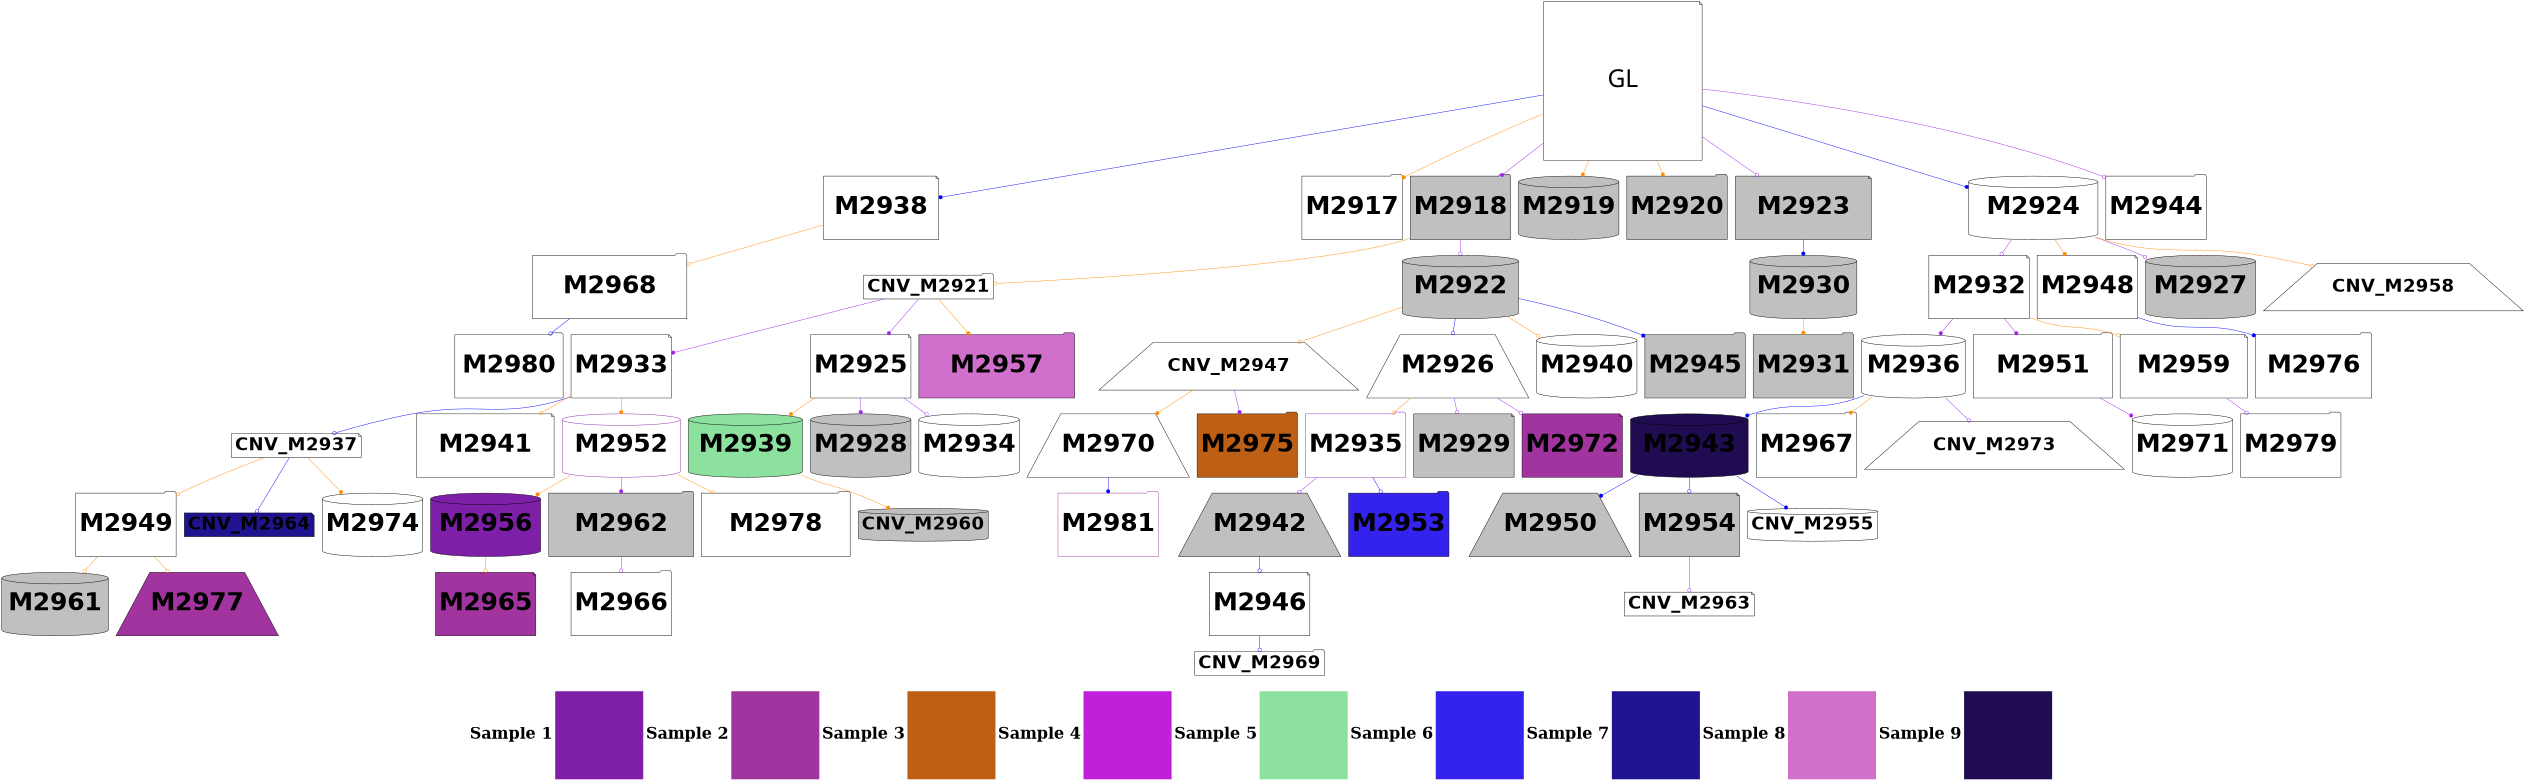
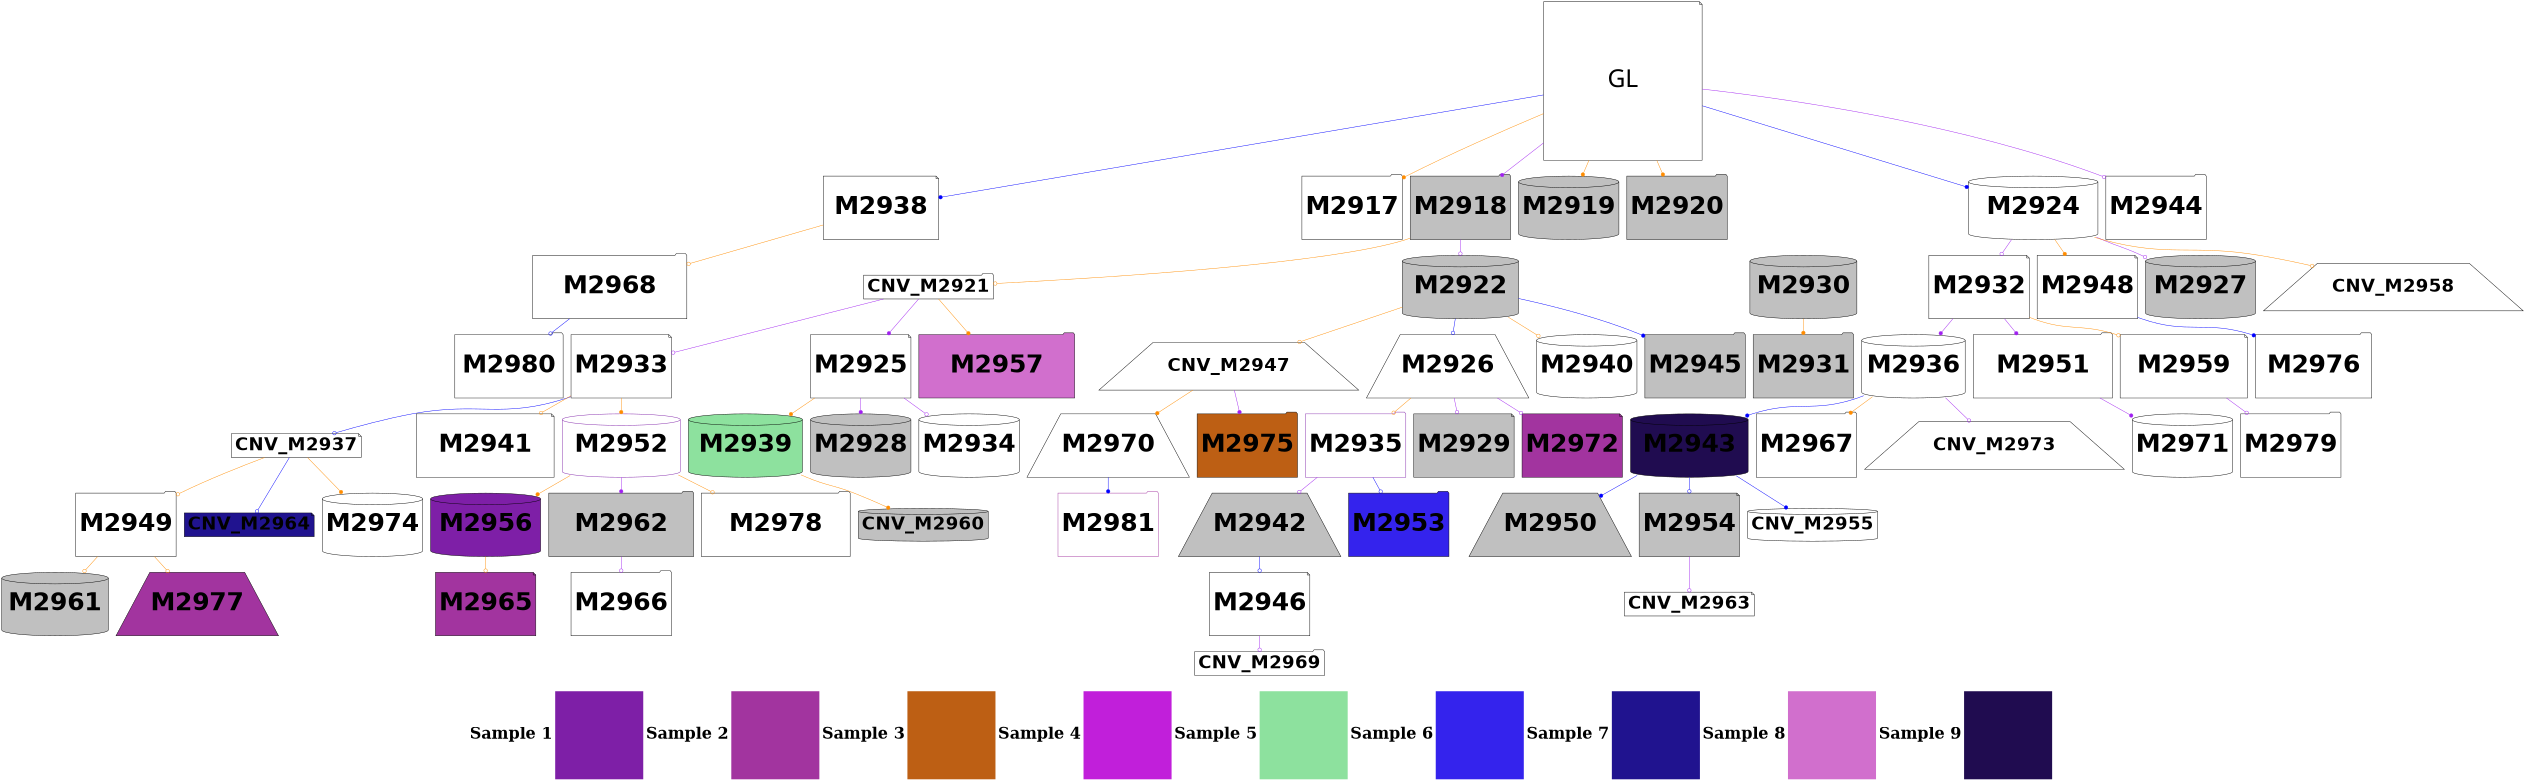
  digraph {
    rankdir=TB
    node [shape=folder fillcolor=white fontname="helvetica-bold" fontsize=56 style=filled]
    edge [arrowhead=odot color=darkorange]
    n1 [label=<<TABLE border="0" cellborder="0" cellspacing="0">  <TR><TD width="200" height="200" colspan="1"><FONT POINT-SIZE="36.0"><B>Sample 1</B></FONT></TD><TD width="200" height="200" colspan="1" BGCOLOR="#7e1fa7"></TD> <TD width="200" height="200" colspan="1"><FONT POINT-SIZE="36.0"><B>Sample 2</B></FONT></TD><TD width="200" height="200" colspan="1" BGCOLOR="#a2349f"></TD> <TD width="200" height="200" colspan="1"><FONT POINT-SIZE="36.0"><B>Sample 3</B></FONT></TD><TD width="200" height="200" colspan="1" BGCOLOR="#bd5f14"></TD> <TD width="200" height="200" colspan="1"><FONT POINT-SIZE="36.0"><B>Sample 4</B></FONT></TD><TD width="200" height="200" colspan="1" BGCOLOR="#c11fda"></TD> <TD width="200" height="200" colspan="1"><FONT POINT-SIZE="36.0"><B>Sample 5</B></FONT></TD><TD width="200" height="200" colspan="1" BGCOLOR="#8de19e"></TD> <TD width="200" height="200" colspan="1"><FONT POINT-SIZE="36.0"><B>Sample 6</B></FONT></TD><TD width="200" height="200" colspan="1" BGCOLOR="#3423ed"></TD> <TD width="200" height="200" colspan="1"><FONT POINT-SIZE="36.0"><B>Sample 7</B></FONT></TD><TD width="200" height="200" colspan="1" BGCOLOR="#20138f"></TD> <TD width="200" height="200" colspan="1"><FONT POINT-SIZE="36.0"><B>Sample 8</B></FONT></TD><TD width="200" height="200" colspan="1" BGCOLOR="#d16fcd"></TD> <TD width="200" height="200" colspan="1"><FONT POINT-SIZE="36.0"><B>Sample 9</B></FONT></TD><TD width="200" height="200" colspan="1" BGCOLOR="#200c50"></TD> </TR></TABLE>> margin=0 shape=none fillcolor="" fontname="" fontsize="" style=""]
    n2 [height=2 label=M2932 shape=note width=2.12]
    n3 [height=2 label=M2936 shape=cylinder width=3.27]
    n4 [height=2 label=M2951 width=4.39]
    n5 [height=2 label=M2959 shape=note width=4.02]
    n6 [fillcolor="#200c50" height=2 label=M2943 shape=cylinder width=3.71]
    n7 [height=2 label=M2967 width=3]
    n8 [fontsize=42 label=CNV_M2973 shape=trapezium]
    n9 [height=2 label=M2971 shape=cylinder width=0.94]
    n10 [height=2 label=M2979 width=2.73]
    n11 [fillcolor=grey height=2 label=M2950 shape=trapezium width=4.64]
    n12 [fillcolor=grey height=2 label=M2954 shape=note width=0.64]
    n13 [fontsize=42 label=CNV_M2955 shape=cylinder]
    n14 [height=2 label=M2933 shape=note width=1.78]
    n15 [fontsize=42 label=CNV_M2937 shape=note]
    n16 [height=2 label=M2941 shape=note width=4.35]
    n17 [color="#7e1fa7:#d16fcd" height=2 label=M2952 shape=cylinder style=wedged width=3.72 fillcolor=""]
    n18 [height=2 label=M2949 width=0.25]
    n19 [fillcolor="#20138f" fontsize=42 label=CNV_M2964 shape=note]
    n20 [height=2 label=M2974 shape=cylinder width=2.81]
    n21 [fillcolor="#7e1fa7" height=2 label=M2956 shape=cylinder width=3.47]
    n22 [fillcolor=grey height=2 label=M2962 width=4.57]
    n23 [height=2 label=M2978 width=4.7]
    n24 [fillcolor=grey height=2 label=M2961 shape=cylinder width=3.36]
    n25 [fillcolor="#a2349f" height=2 label=M2977 shape=trapezium width=2.45]
    n26 [fillcolor="#a2349f" height=2 label=M2965 shape=note width=2.82]
    n27 [height=2 label=M2966 width=2.79]
    n28 [color="#7e1fa7:#c11fda" height=2 label=M2935 style=wedged width=0.88 fillcolor=""]
    n29 [fillcolor=grey height=2 label=M2942 shape=trapezium width=0.49]
    n30 [fillcolor="#3423ed" height=2 label=M2953 width=0.35]
    n31 [height=2 label=M2946 shape=note width=2.88]
    n32 [fontsize=42 label=CNV_M2969]
    n33 [fontsize=42 label=CNV_M2963 shape=note]
    n34 [height=2 label=M2938 shape=note width=3.64]
    n35 [height=2 label=M2968 width=4.86]
    n36 [height=2 label=M2980 width=3.42]
    n37 [fillcolor="#8de19e" height=2 label=M2939 shape=cylinder width=3.6]
    n38 [fillcolor=grey fontsize=42 label=CNV_M2960 shape=cylinder]
    n39 [fontsize=42 label=CNV_M2947 shape=trapezium]
    n40 [height=2 label=M2970 shape=trapezium width=1.72]
    n41 [fillcolor="#bd5f14" height=2 label=M2975 width=1.03]
    n42 [color="#a2349f:#c11fda" height=2 label=M2981 style=wedged width=0.29 fillcolor=""]
    n43 [height=2 label=M2948 shape=note width=0.41]
    n44 [height=2 label=M2976 width=3.67]
    n45 [fontname="arial-bold" height=5 label=GL shape=note width=5 fillcolor="" style=""]
    n46 [height=2 label=M2917 width=2.1]
    n47 [fillcolor=grey height=2 label=M2918 width=2.23]
    n48 [fillcolor=grey height=2 label=M2919 shape=cylinder width=0.6]
    n49 [fillcolor=grey height=2 label=M2920 width=2.82]
-   n50 [fillcolor=grey height=2 label=M2923 shape=note width=4.29]
    n51 [height=2 label=M2924 shape=cylinder width=4.08]
    n52 [height=2 label=M2944 width=0.22]
    n53 [fontsize=42 label=CNV_M2921]
    n54 [fillcolor=grey height=2 label=M2922 shape=cylinder width=3.67]
    n55 [fillcolor=grey height=2 label=M2930 shape=cylinder width=3.37]
    n56 [fillcolor=grey height=2 label=M2927 shape=cylinder width=3.47]
    n57 [fontsize=42 label=CNV_M2958 shape=trapezium]
    n58 [height=2 label=M2925 shape=note width=3.03]
    n59 [fillcolor="#d16fcd" height=2 label=M2957 width=4.91]
    n60 [height=2 label=M2926 shape=trapezium width=0.53]
    n61 [height=2 label=M2940 shape=cylinder width=1.09]
    n62 [fillcolor=grey height=2 label=M2945 width=2.25]
    n63 [fillcolor=grey height=2 label=M2931 width=0.61]
    n64 [fillcolor=grey height=2 label=M2928 shape=cylinder width=0.76]
    n65 [height=2 label=M2934 shape=cylinder width=0.6]
    n66 [fillcolor=grey height=2 label=M2929 shape=note width=1.88]
    n67 [fillcolor="#a2349f" height=2 label=M2972 shape=note width=0.74]
    subgraph sub_1 {
      rank=sink
      n1
    }
    n2 -> n3 [arrowhead=dot color=purple]
    n2 -> n4 [arrowhead=dot color=purple]
    n2 -> n5
    n3 -> n6 [arrowhead=dot color=blue]
    n3 -> n7 [arrowhead=dot]
    n3 -> n8 [color=purple]
    n4 -> n9 [arrowhead=dot color=purple]
    n5 -> n10 [color=purple]
    n6 -> n11 [arrowhead=dot color=blue]
    n6 -> n12 [color=blue]
    n6 -> n13 [arrowhead=dot color=blue]
    n12 -> n33 [color=purple]
    n14 -> n15 [color=blue]
    n14 -> n16
    n14 -> n17 [arrowhead=dot]
    n15 -> n18
    n15 -> n19 [color=blue]
    n15 -> n20 [arrowhead=dot]
    n17 -> n21 [arrowhead=dot]
    n17 -> n22 [arrowhead=dot color=purple]
    n17 -> n23
    n18 -> n24
    n18 -> n25
    n21 -> n26
    n22 -> n27 [color=purple]
    n28 -> n29 [color=purple]
    n28 -> n30 [color=blue]
    n29 -> n31 [color=blue]
-   n31 -> n32 [color=blue]
+   n31 -> n32 [color=purple]
    n34 -> n35
    n35 -> n36 [color=blue]
    n37 -> n38 [arrowhead=dot]
    n39 -> n40 [arrowhead=dot]
    n39 -> n41 [arrowhead=dot color=purple]
    n40 -> n42 [arrowhead=dot color=blue]
    n43 -> n44 [arrowhead=dot color=blue]
    n45 -> n34 [arrowhead=dot color=blue]
    n45 -> n46 [arrowhead=dot]
    n45 -> n47 [arrowhead=dot color=purple]
    n45 -> n48 [arrowhead=dot]
    n45 -> n49 [arrowhead=dot]
-   n45 -> n50 [color=purple]
    n45 -> n51 [arrowhead=dot color=blue]
    n45 -> n52 [color=purple]
    n47 -> n53
    n47 -> n54 [color=purple]
-   n50 -> n55 [arrowhead=dot color=blue]
    n51 -> n2 [color=purple]
    n51 -> n43 [arrowhead=dot]
    n51 -> n56 [color=purple]
    n51 -> n57
-   n53 -> n14 [arrowhead=dot color=purple]
+   n53 -> n14 [color=purple]
    n53 -> n58 [arrowhead=dot color=purple]
    n53 -> n59 [arrowhead=dot]
    n54 -> n39
    n54 -> n60 [color=blue]
    n54 -> n61
    n54 -> n62 [arrowhead=dot color=blue]
    n55 -> n63 [arrowhead=dot]
    n58 -> n37 [arrowhead=dot]
    n58 -> n64 [arrowhead=dot color=purple]
    n58 -> n65 [color=purple]
    n60 -> n28
    n60 -> n66 [color=purple]
    n60 -> n67 [color=purple]
  }
